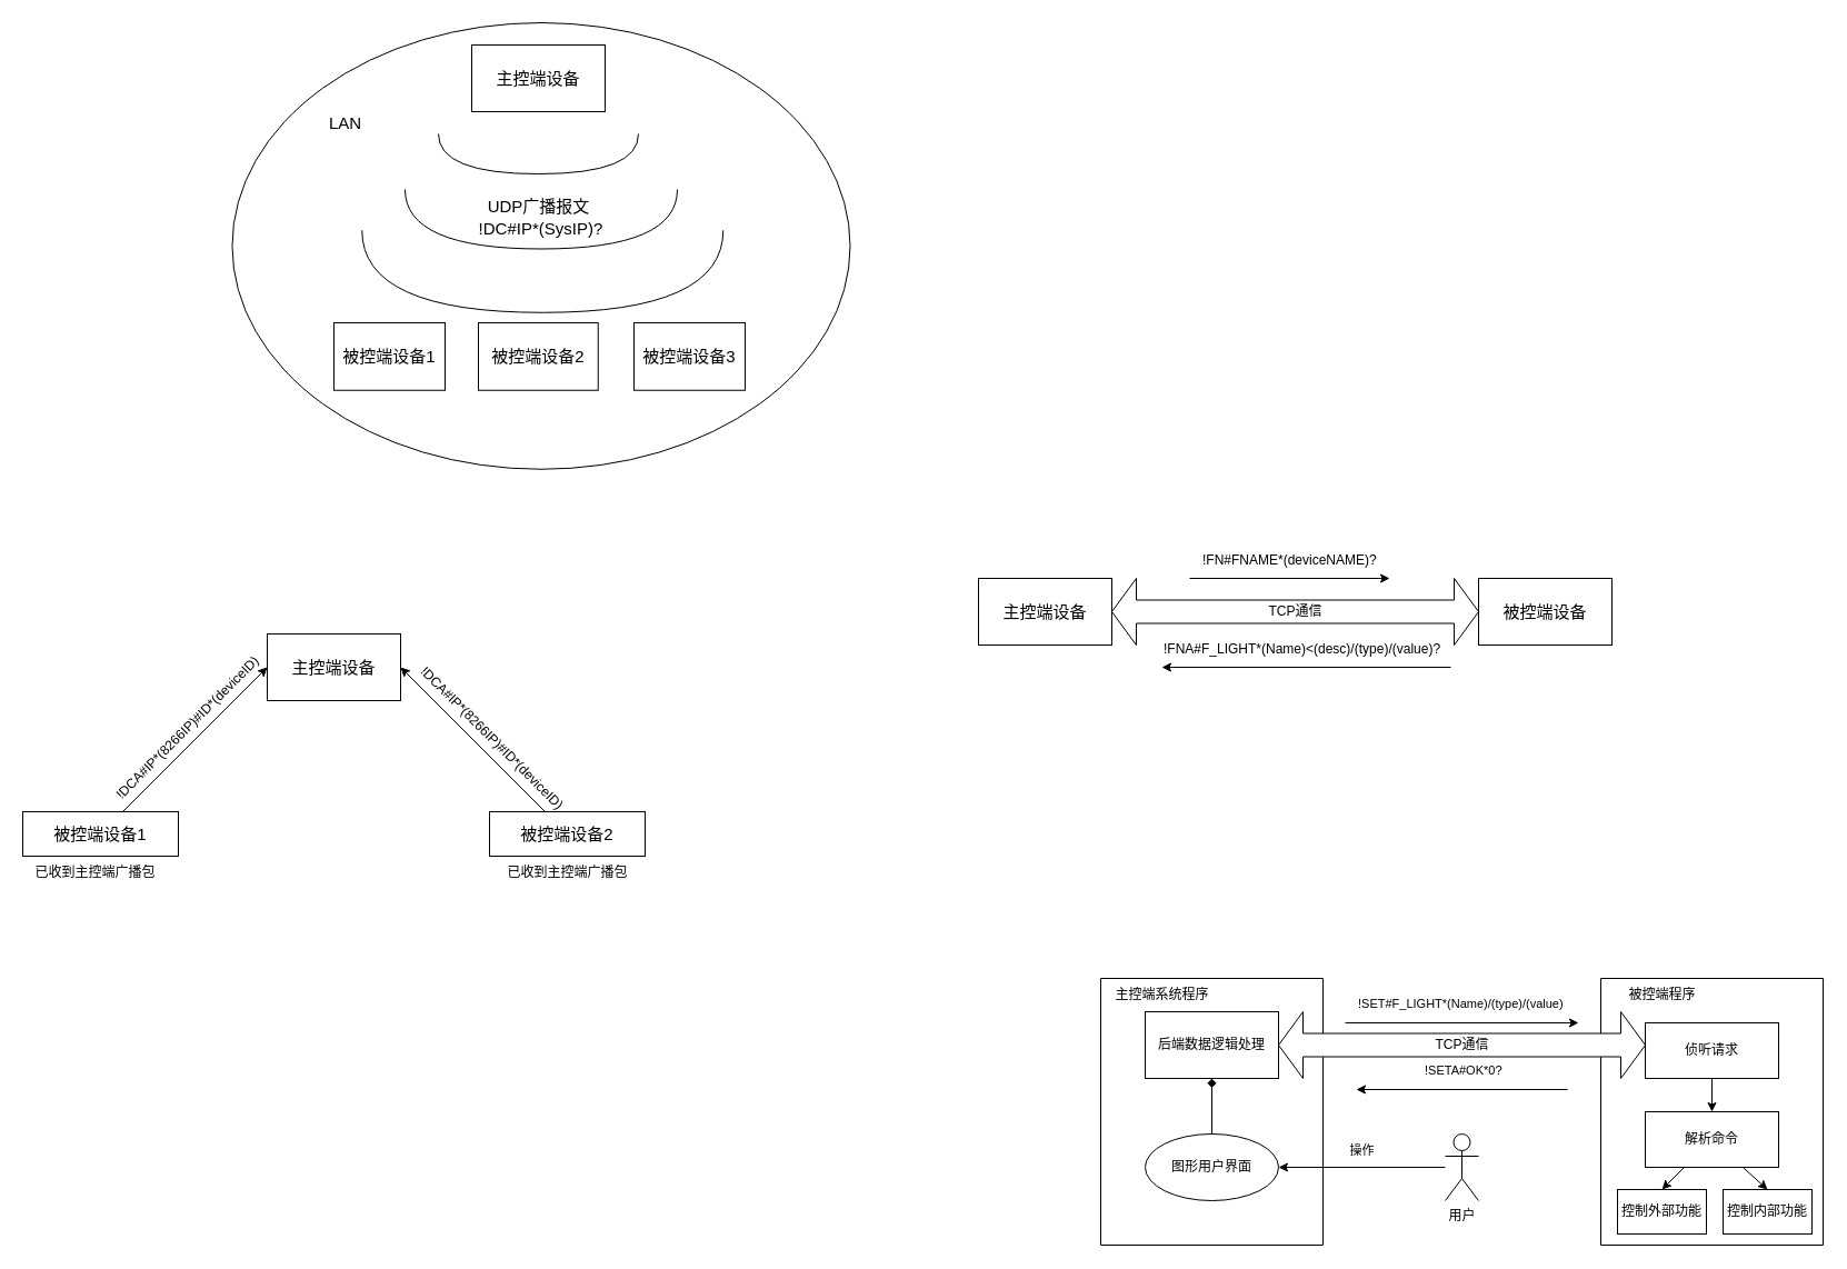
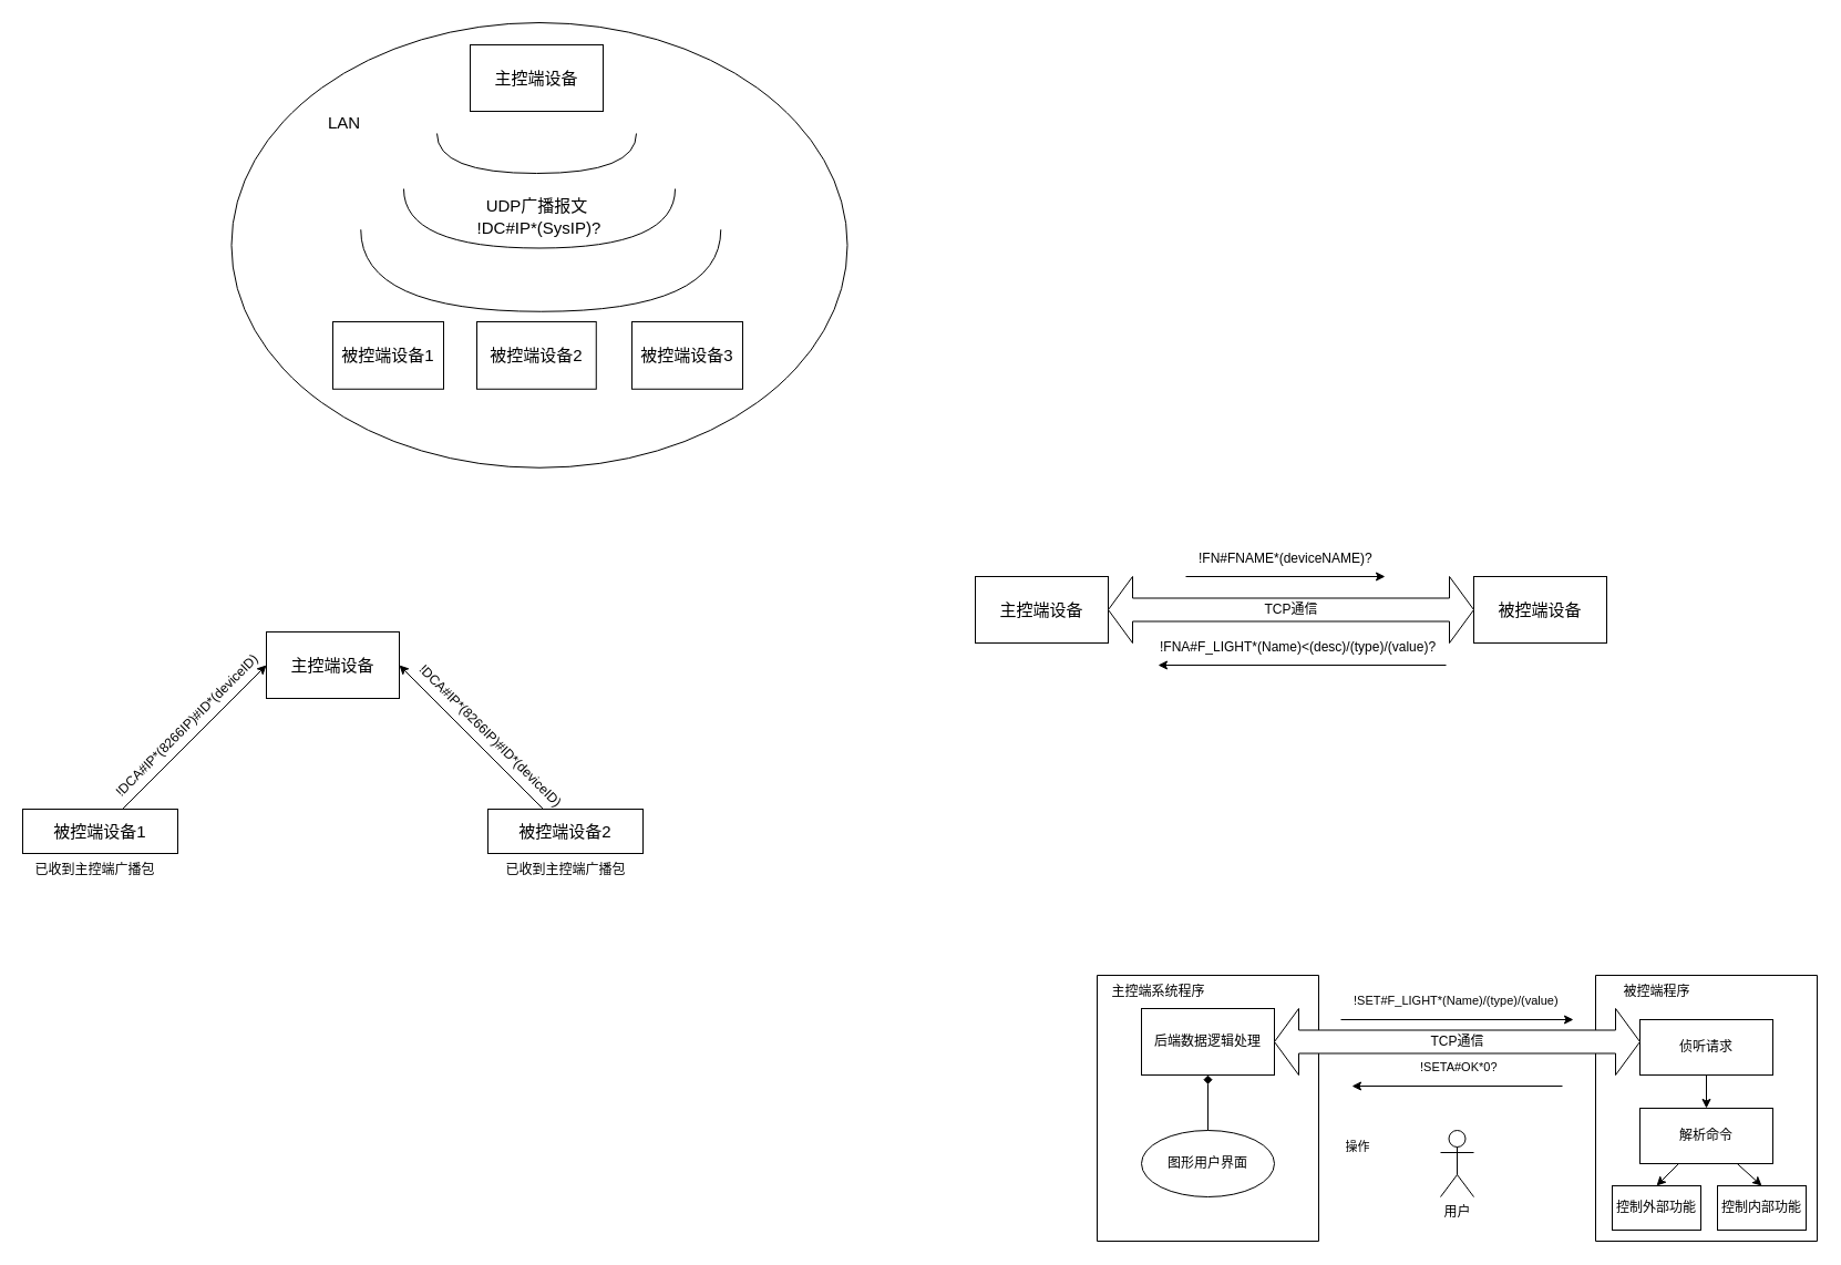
  <mxCell id="0" />
  <mxCell id="1" parent="0" />
  <mxCell id="2" value="!FNA#F_LIGHT*(Name)&amp;lt;(desc)/(type)/(value)?" style="text;whiteSpace=wrap;html=1;" vertex="1" parent="1"><mxGeometry x="1045" y="570" width="260" height="40" as="geometry" /></mxCell>
  <mxCell id="3" value="" style="ellipse;whiteSpace=wrap;html=1;fillColor=none;fontSize=15;" vertex="1" parent="1"><mxGeometry x="208.5" y="20" width="556" height="401.75" as="geometry" /></mxCell>
  <mxCell id="4" value="主控端设备" style="rounded=0;whiteSpace=wrap;html=1;fontSize=15;" vertex="1" parent="1"><mxGeometry x="424" y="40" width="120" height="60" as="geometry" /></mxCell>
  <mxCell id="5" value="" style="shape=requiredInterface;html=1;verticalLabelPosition=bottom;sketch=0;rotation=90;fontSize=15;" vertex="1" parent="1"><mxGeometry x="466" y="48" width="36" height="180" as="geometry" /></mxCell>
  <mxCell id="6" value="" style="shape=requiredInterface;html=1;verticalLabelPosition=bottom;sketch=0;rotation=90;fontSize=15;" vertex="1" parent="1"><mxGeometry x="459.75" y="74.25" width="53.5" height="245" as="geometry" /></mxCell>
  <mxCell id="7" value="UDP广播报文" style="text;html=1;align=center;verticalAlign=middle;resizable=0;points=[];autosize=1;strokeColor=none;fillColor=none;fontSize=15;" vertex="1" parent="1"><mxGeometry x="424" y="170" width="120" height="30" as="geometry" /></mxCell>
  <mxCell id="8" value="" style="shape=requiredInterface;html=1;verticalLabelPosition=bottom;sketch=0;rotation=90;fontSize=15;" vertex="1" parent="1"><mxGeometry x="450.75" y="81.25" width="74" height="325" as="geometry" /></mxCell>
  <mxCell id="9" value="被控端设备1" style="whiteSpace=wrap;html=1;fontSize=15;" vertex="1" parent="1"><mxGeometry x="300" y="290" width="100" height="60.75" as="geometry" /></mxCell>
  <mxCell id="10" value="被控端设备2" style="whiteSpace=wrap;html=1;fontSize=15;" vertex="1" parent="1"><mxGeometry x="430" y="290" width="107.75" height="60.75" as="geometry" /></mxCell>
  <mxCell id="11" value="被控端设备3" style="whiteSpace=wrap;html=1;fontSize=15;" vertex="1" parent="1"><mxGeometry x="570" y="290" width="100" height="60.75" as="geometry" /></mxCell>
  <mxCell id="12" value="!DC#IP*(SysIP)?&amp;nbsp;" style="text;html=1;align=center;verticalAlign=middle;resizable=0;points=[];autosize=1;strokeColor=none;fillColor=none;fontSize=15;" vertex="1" parent="1"><mxGeometry x="417.75" y="190" width="140" height="30" as="geometry" /></mxCell>
  <mxCell id="13" value="&lt;font style=&quot;font-size: 15px;&quot;&gt;LAN&lt;/font&gt;" style="text;html=1;align=center;verticalAlign=middle;resizable=0;points=[];autosize=1;strokeColor=none;fillColor=none;fontSize=15;" vertex="1" parent="1"><mxGeometry x="285" y="95" width="50" height="30" as="geometry" /></mxCell>
  <mxCell id="14" value="主控端设备" style="rounded=0;whiteSpace=wrap;html=1;fontSize=15;" vertex="1" parent="1"><mxGeometry x="240" y="570" width="120" height="60" as="geometry" /></mxCell>
  <mxCell id="15" style="rounded=0;orthogonalLoop=1;jettySize=auto;html=1;entryX=0;entryY=0.5;entryDx=0;entryDy=0;fontSize=15;" edge="1" parent="1" source="16" target="14"><mxGeometry relative="1" as="geometry"><mxPoint x="260" y="590" as="targetPoint" /></mxGeometry></mxCell>
  <mxCell id="16" value="被控端设备1" style="whiteSpace=wrap;html=1;fontSize=15;" vertex="1" parent="1"><mxGeometry x="20" y="730" width="140" height="40" as="geometry" /></mxCell>
  <mxCell id="17" value="已收到主控端广播包" style="text;html=1;align=center;verticalAlign=middle;resizable=0;points=[];autosize=1;strokeColor=none;fillColor=none;" vertex="1" parent="1"><mxGeometry x="20" y="770" width="130" height="30" as="geometry" /></mxCell>
  <mxCell id="18" style="rounded=0;orthogonalLoop=1;jettySize=auto;html=1;entryX=1;entryY=0.5;entryDx=0;entryDy=0;" edge="1" parent="1" source="19" target="14"><mxGeometry relative="1" as="geometry" /></mxCell>
  <mxCell id="19" value="被控端设备2" style="whiteSpace=wrap;html=1;fontSize=15;" vertex="1" parent="1"><mxGeometry x="440" y="730" width="140" height="40" as="geometry" /></mxCell>
  <mxCell id="20" value="已收到主控端广播包" style="text;html=1;align=center;verticalAlign=middle;resizable=0;points=[];autosize=1;strokeColor=none;fillColor=none;" vertex="1" parent="1"><mxGeometry x="445" y="770" width="130" height="30" as="geometry" /></mxCell>
  <mxCell id="21" value="!DCA#IP*(8266IP)#ID*(deviceID)" style="text;whiteSpace=wrap;html=1;rotation=-45;" vertex="1" parent="1"><mxGeometry x="75" y="630" width="210" height="30" as="geometry" /></mxCell>
  <mxCell id="22" value="!DCA#IP*(8266IP)#ID*(deviceID)" style="text;whiteSpace=wrap;html=1;rotation=45;" vertex="1" parent="1"><mxGeometry x="347.75" y="660" width="210" height="30" as="geometry" /></mxCell>
  <mxCell id="23" value="主控端设备" style="rounded=0;whiteSpace=wrap;html=1;fontSize=15;" vertex="1" parent="1"><mxGeometry x="880" y="520" width="120" height="60" as="geometry" /></mxCell>
  <mxCell id="24" value="被控端设备" style="rounded=0;whiteSpace=wrap;html=1;fontSize=15;" vertex="1" parent="1"><mxGeometry x="1330" y="520" width="120" height="60" as="geometry" /></mxCell>
  <mxCell id="25" value="TCP通信" style="html=1;shadow=0;dashed=0;align=center;verticalAlign=middle;shape=mxgraph.arrows2.twoWayArrow;dy=0.65;dx=22;" vertex="1" parent="1"><mxGeometry x="1000" y="520" width="330" height="60" as="geometry" /></mxCell>
  <mxCell id="26" value="!FN#FNAME*(deviceNAME)?" style="text;whiteSpace=wrap;html=1;" vertex="1" parent="1"><mxGeometry x="1080" y="490" width="190" height="40" as="geometry" /></mxCell>
  <mxCell id="27" value="" style="endArrow=classic;html=1;rounded=0;" edge="1" parent="1"><mxGeometry width="50" height="50" relative="1" as="geometry"><mxPoint x="1070" y="520" as="sourcePoint" /><mxPoint x="1250" y="520" as="targetPoint" /></mxGeometry></mxCell>
  <mxCell id="28" value="" style="endArrow=classic;html=1;rounded=0;exitX=1;exitY=0.75;exitDx=0;exitDy=0;" edge="1" parent="1" source="2"><mxGeometry width="50" height="50" relative="1" as="geometry"><mxPoint x="1285" y="600" as="sourcePoint" /><mxPoint x="1045" y="600" as="targetPoint" /></mxGeometry></mxCell>
  <mxCell id="29" value="" style="swimlane;startSize=0;" vertex="1" parent="1"><mxGeometry x="990" y="880" width="200" height="240" as="geometry" /></mxCell>
  <mxCell id="30" value="主控端系统程序" style="text;html=1;align=center;verticalAlign=middle;resizable=0;points=[];autosize=1;strokeColor=none;fillColor=none;" vertex="1" parent="29"><mxGeometry width="110" height="30" as="geometry" /></mxCell>
  <mxCell id="31" value="后端数据逻辑处理" style="rounded=0;whiteSpace=wrap;html=1;" vertex="1" parent="29"><mxGeometry x="40" y="30" width="120" height="60" as="geometry" /></mxCell>
  <mxCell id="32" value="图形用户界面" style="ellipse;whiteSpace=wrap;html=1;" vertex="1" parent="29"><mxGeometry x="40" y="140" width="120" height="60" as="geometry" /></mxCell>
  <mxCell id="33" style="edgeStyle=orthogonalEdgeStyle;rounded=0;orthogonalLoop=1;jettySize=auto;html=1;endArrow=diamond;" edge="1" parent="29" source="32" target="31"><mxGeometry relative="1" as="geometry" /></mxCell>
  <mxCell id="34" value="" style="swimlane;startSize=0;" vertex="1" parent="1"><mxGeometry x="1440" y="880" width="200" height="240" as="geometry" /></mxCell>
  <mxCell id="35" value="被控端程序" style="text;html=1;align=center;verticalAlign=middle;resizable=0;points=[];autosize=1;strokeColor=none;fillColor=none;" vertex="1" parent="34"><mxGeometry x="15" width="80" height="30" as="geometry" /></mxCell>
  <mxCell id="36" style="edgeStyle=none;shape=connector;rounded=0;orthogonalLoop=1;jettySize=auto;html=1;entryX=0.5;entryY=0;entryDx=0;entryDy=0;labelBackgroundColor=default;strokeColor=default;fontFamily=Helvetica;fontSize=11;fontColor=default;endArrow=classic;" edge="1" parent="34" source="37" target="40"><mxGeometry relative="1" as="geometry" /></mxCell>
  <mxCell id="37" value="侦听请求" style="rounded=0;whiteSpace=wrap;html=1;" vertex="1" parent="34"><mxGeometry x="40" y="40" width="120" height="50" as="geometry" /></mxCell>
  <mxCell id="38" style="edgeStyle=none;shape=connector;rounded=0;orthogonalLoop=1;jettySize=auto;html=1;entryX=0.5;entryY=0;entryDx=0;entryDy=0;labelBackgroundColor=default;strokeColor=default;fontFamily=Helvetica;fontSize=11;fontColor=default;endArrow=classic;" edge="1" parent="34" source="40" target="41"><mxGeometry relative="1" as="geometry" /></mxCell>
  <mxCell id="39" style="edgeStyle=none;shape=connector;rounded=0;orthogonalLoop=1;jettySize=auto;html=1;labelBackgroundColor=default;strokeColor=default;fontFamily=Helvetica;fontSize=11;fontColor=default;endArrow=classic;entryX=0.5;entryY=0;entryDx=0;entryDy=0;" edge="1" parent="34" source="40" target="42"><mxGeometry relative="1" as="geometry" /></mxCell>
  <mxCell id="40" value="解析命令" style="rounded=0;whiteSpace=wrap;html=1;" vertex="1" parent="34"><mxGeometry x="40" y="120" width="120" height="50" as="geometry" /></mxCell>
  <mxCell id="41" value="控制内部功能" style="rounded=0;whiteSpace=wrap;html=1;" vertex="1" parent="34"><mxGeometry x="110" y="190" width="80" height="40" as="geometry" /></mxCell>
  <mxCell id="42" value="控制外部功能" style="rounded=0;whiteSpace=wrap;html=1;" vertex="1" parent="34"><mxGeometry x="15" y="190" width="80" height="40" as="geometry" /></mxCell>
- <mxCell id="43" style="rounded=0;orthogonalLoop=1;jettySize=auto;html=1;entryX=1;entryY=0.5;entryDx=0;entryDy=0;" edge="1" parent="1" source="44" target="32"><mxGeometry relative="1" as="geometry"><mxPoint x="1030" y="1050" as="targetPoint" /></mxGeometry></mxCell>
  <mxCell id="44" value="用户" style="shape=umlActor;verticalLabelPosition=bottom;verticalAlign=top;html=1;outlineConnect=0;" vertex="1" parent="1"><mxGeometry x="1300" y="1020" width="30" height="60" as="geometry" /></mxCell>
  <mxCell id="45" value="操作" style="text;html=1;align=center;verticalAlign=middle;resizable=0;points=[];autosize=1;strokeColor=none;fillColor=none;fontSize=11;fontFamily=Helvetica;fontColor=default;" vertex="1" parent="1"><mxGeometry x="1200" y="1020" width="50" height="30" as="geometry" /></mxCell>
  <mxCell id="46" value="TCP通信" style="html=1;shadow=0;dashed=0;align=center;verticalAlign=middle;shape=mxgraph.arrows2.twoWayArrow;dy=0.65;dx=22;rotation=0;" vertex="1" parent="1"><mxGeometry x="1150" y="910" width="330" height="60" as="geometry" /></mxCell>
  <mxCell id="47" value="!SET#F_LIGHT*(Name)/(type)/(value)" style="text;whiteSpace=wrap;html=1;fontSize=11;fontFamily=Helvetica;fontColor=default;" vertex="1" parent="1"><mxGeometry x="1220" y="890" width="220" height="40" as="geometry" /></mxCell>
  <mxCell id="48" value="" style="endArrow=classic;html=1;rounded=0;labelBackgroundColor=default;strokeColor=default;fontFamily=Helvetica;fontSize=11;fontColor=default;shape=connector;" edge="1" parent="1"><mxGeometry width="50" height="50" relative="1" as="geometry"><mxPoint x="1210" y="920" as="sourcePoint" /><mxPoint x="1420" y="920" as="targetPoint" /></mxGeometry></mxCell>
  <mxCell id="49" value="!SETA#OK*0?" style="text;whiteSpace=wrap;html=1;fontSize=11;fontFamily=Helvetica;fontColor=default;" vertex="1" parent="1"><mxGeometry x="1280" y="950" width="100" height="20" as="geometry" /></mxCell>
  <mxCell id="50" value="" style="endArrow=classic;html=1;rounded=0;labelBackgroundColor=default;strokeColor=default;fontFamily=Helvetica;fontSize=11;fontColor=default;shape=connector;" edge="1" parent="1"><mxGeometry width="50" height="50" relative="1" as="geometry"><mxPoint x="1410" y="980" as="sourcePoint" /><mxPoint x="1220" y="980" as="targetPoint" /></mxGeometry></mxCell>
